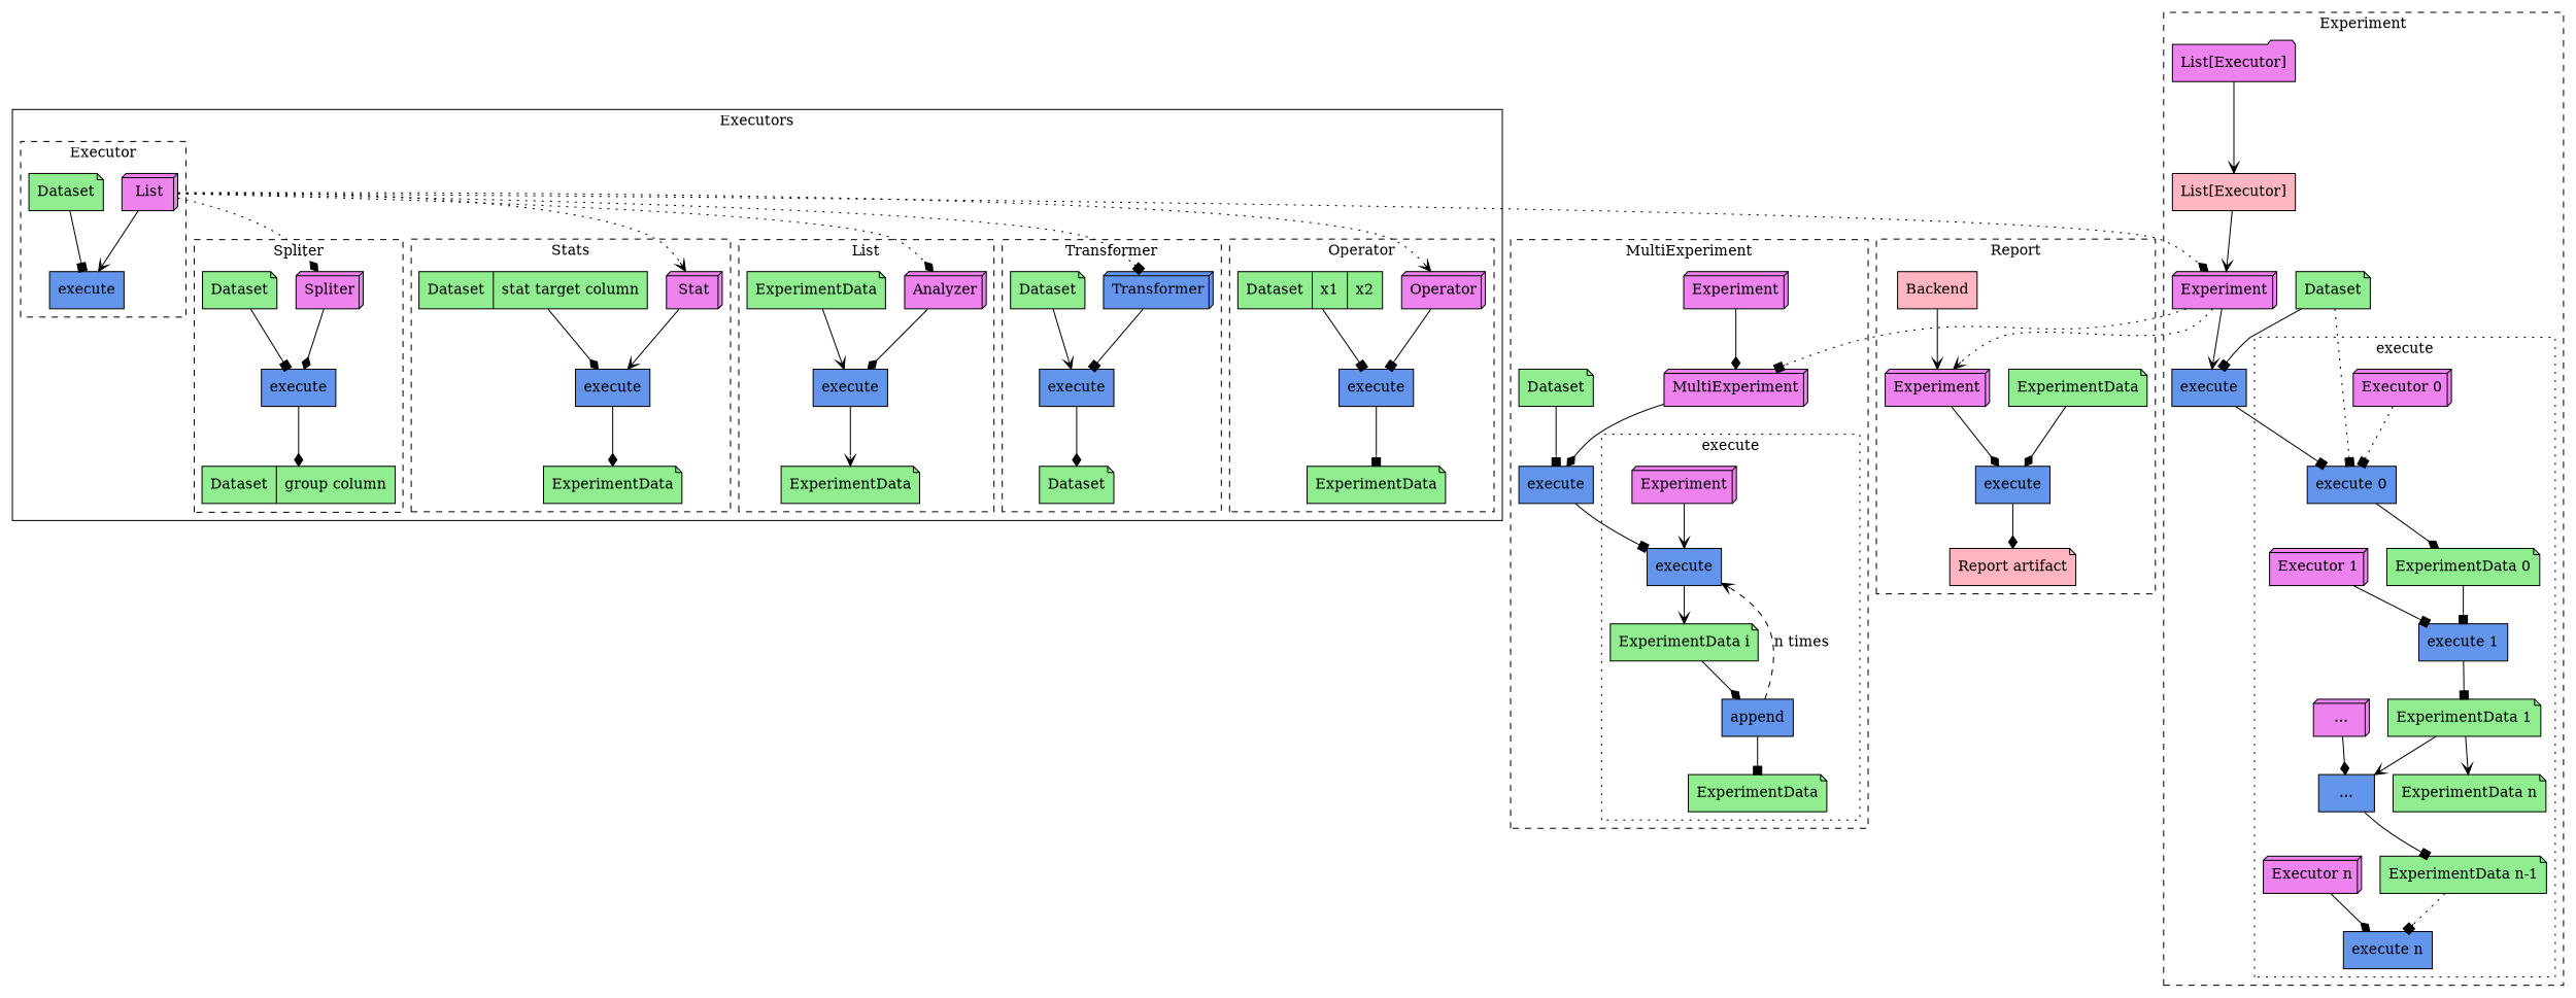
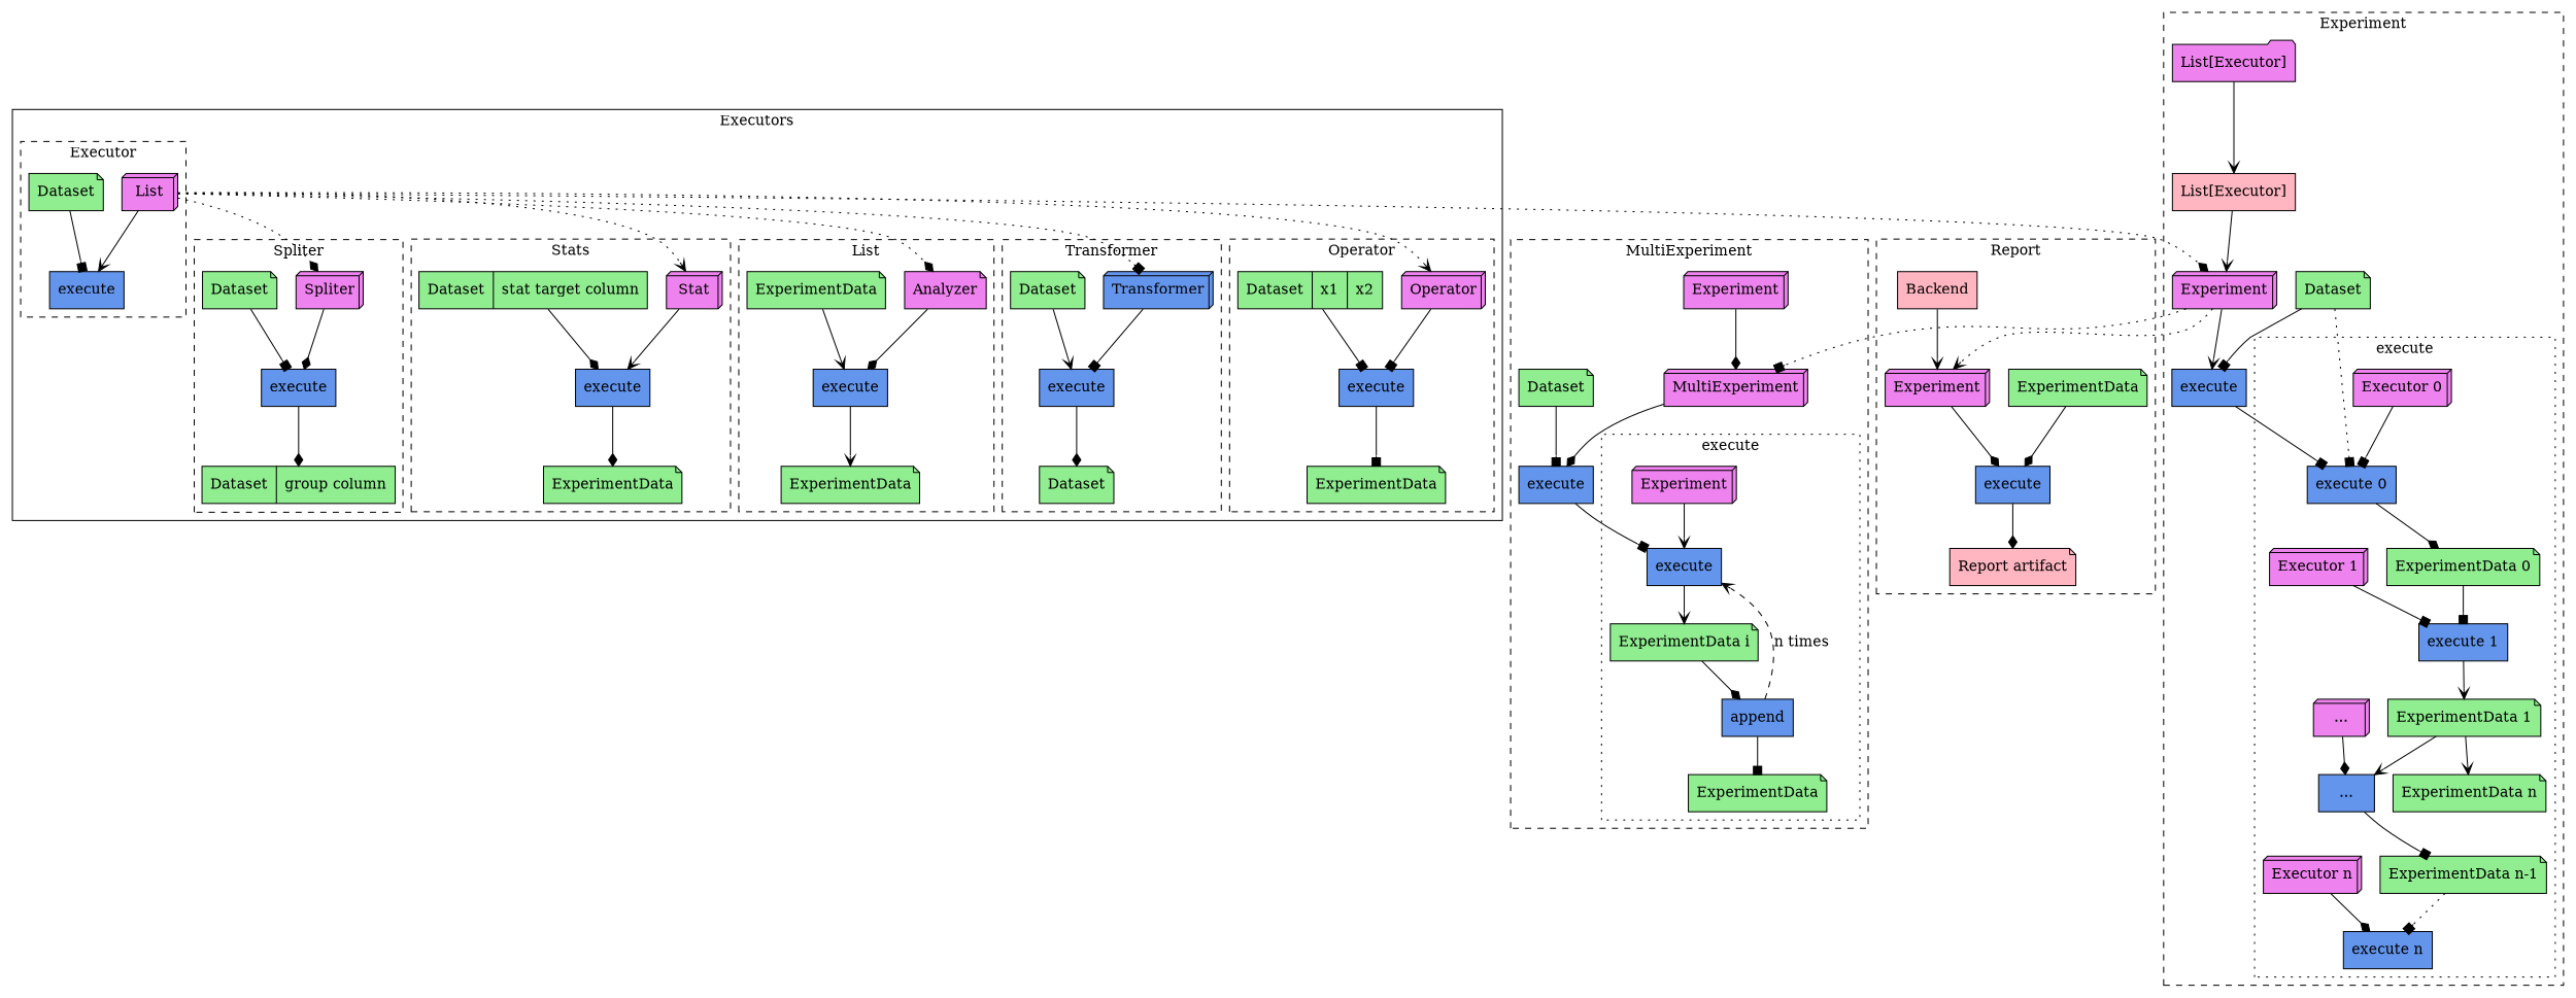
  digraph {
    compound=true
    node [fillcolor=lightgreen shape=note style=filled]
    edge [arrowhead=box]
    n1 [fillcolor=violet label=List shape=box3d]
    n2 [fillcolor=violet label="List[Executor]" shape=folder]
    n3 [fillcolor=violet label=Experiment shape=box3d]
    n4 [fillcolor=violet label="Executor 0" shape=box3d]
    n5 [fillcolor=violet label="Executor 1" shape=box3d]
    n6 [fillcolor=violet label="..." shape=box3d]
    n7 [fillcolor=violet label="Executor n" shape=box3d]
    n8 [fillcolor=violet label=Experiment shape=box3d]
    n9 [fillcolor=violet label=MultiExperiment shape=box3d]
    n10 [fillcolor=violet label=Experiment shape=box3d]
    n11 [fillcolor=violet label=Spliter shape=box3d]
    n12 [fillcolor=violet label=Stat shape=box3d]
-   n13 [fillcolor=violet label=Analyzer shape=box3d]
+   n13 [fillcolor=violet label=Analyzer]
    n14 [fillcolor=cornflowerblue label=Transformer shape=box3d]
    n15 [fillcolor=violet label=Operator shape=box3d]
    n16 [fillcolor=violet label=Experiment shape=box3d]
    n17 [fillcolor=cornflowerblue label=execute shape=box]
    n18 [fillcolor=cornflowerblue label=execute shape=box]
    n19 [fillcolor=cornflowerblue label="execute 0" shape=box]
    n20 [fillcolor=cornflowerblue label="execute 1" shape=box]
    n21 [fillcolor=cornflowerblue label="..." shape=box]
    n22 [fillcolor=cornflowerblue label="execute n" shape=box]
    n23 [fillcolor=cornflowerblue label=execute shape=box]
    n24 [fillcolor=cornflowerblue label=execute shape=box]
    n25 [fillcolor=cornflowerblue label=append shape=box]
    n26 [fillcolor=cornflowerblue label=execute shape=box]
    n27 [fillcolor=cornflowerblue label=execute shape=box]
    n28 [fillcolor=cornflowerblue label=execute shape=box]
    n29 [fillcolor=cornflowerblue label=execute shape=box]
    n30 [fillcolor=cornflowerblue label=execute shape=box]
    n31 [fillcolor=cornflowerblue label=execute shape=box]
    n32 [label=Dataset]
    n33 [label=Dataset]
    n34 [label="ExperimentData 0"]
    n35 [label="ExperimentData 1"]
    n36 [label="ExperimentData n-1"]
    n37 [label="ExperimentData n"]
    n38 [label=Dataset]
    n39 [label="ExperimentData i"]
    n40 [label=ExperimentData]
    n41 [label=Dataset]
    n42 [label="Dataset | group column" shape=record]
    n43 [label="Dataset | stat target column" shape=record]
    n44 [label=ExperimentData]
    n45 [label=ExperimentData]
    n46 [label=ExperimentData]
    n47 [label=Dataset]
    n48 [label=Dataset]
    n49 [label="Dataset | x1 | x2" shape=record]
    n50 [label=ExperimentData]
    n51 [label=ExperimentData]
    n52 [fillcolor=lightpink label="Report artifact"]
    n53 [fillcolor=lightpink label="List[Executor]" shape=record]
    n54 [fillcolor=lightpink label=Backend shape=record]
    subgraph sub_1 {
      n1
      n2
      n3
      n4
      n5
      n6
      n7
      n8
      n9
      n10
      n11
      n12
      n13
      n14
      n15
      n16
    }
    subgraph sub_2 {
      n17
      n18
      n19
      n20
      n21
      n22
      n23
      n24
      n25
      n26
      n27
      n28
      n29
      n30
      n31
    }
    subgraph sub_3 {
      n32
      n33
      n34
      n35
      n36
      n37
      n38
      n39
      n40
      n41
      n42
      n43
      n44
      n45
      n46
      n47
      n48
      n49
      n50
      n51
      n52
    }
    subgraph sub_4 {
      n53
      n54
    }
    subgraph cluster_5 {
      label=Executors
      subgraph cluster_6 {
        label=Executor
        style=dashed
        n1
        n17
        n32
      }
      subgraph cluster_7 {
        label=Spliter
        style=dashed
        n11
        n26
        n41
        n42
      }
      subgraph cluster_8 {
        label=Stats
        style=dashed
        n12
        n27
        n43
        n44
      }
      subgraph cluster_9 {
        label=List
        style=dashed
        n13
        n28
        n45
        n46
      }
      subgraph cluster_10 {
        label=Transformer
        style=dashed
        n14
        n29
        n47
        n48
      }
      subgraph cluster_11 {
        label=Operator
        style=dashed
        n15
        n30
        n49
        n50
      }
    }
    subgraph cluster_12 {
      label=Experiment
      style=dashed
      n2
      n3
      n18
      n33
      n53
      subgraph cluster_13 {
        label=execute
        style=dotted
        n4
        n5
        n6
        n7
        n19
        n20
        n21
        n22
        n34
        n35
        n36
        n37
      }
    }
    subgraph cluster_14 {
      label=MultiExperiment
      style=dashed
      n8
      n9
      n23
      n38
      subgraph cluster_15 {
        label=execute
        style=dotted
        n10
        n24
        n25
        n39
        n40
      }
    }
    subgraph cluster_16 {
      label=Report
      style=dashed
      n16
      n31
      n51
      n52
      n54
    }
    n1 -> n3 [arrowhead=diamond style=dotted]
    n1 -> n11 [arrowhead=diamond style=dotted]
    n1 -> n12 [arrowhead=vee style=dotted]
    n1 -> n13 [arrowhead=diamond style=dotted]
    n1 -> n14 [style=dotted]
    n1 -> n15 [arrowhead=vee style=dotted]
    n1 -> n17 [arrowhead=vee]
    n2 -> n53 [arrowhead=vee]
    n3 -> n9 [style=dotted]
    n3 -> n16 [arrowhead=vee style=dotted]
    n3 -> n18 [arrowhead=vee]
-   n4 -> n19 [style=dotted]
+   n4 -> n19
    n5 -> n20
    n6 -> n21 [arrowhead=diamond]
    n7 -> n22 [arrowhead=diamond]
    n8 -> n9 [arrowhead=diamond]
    n9 -> n23 [arrowhead=diamond]
    n10 -> n24 [arrowhead=vee]
    n11 -> n26 [arrowhead=diamond]
    n12 -> n27 [arrowhead=vee]
    n13 -> n28 [arrowhead=diamond]
    n14 -> n29
    n15 -> n30
    n16 -> n31 [arrowhead=diamond]
    n18 -> n19
    n19 -> n34 [arrowhead=diamond]
-   n20 -> n35
+   n20 -> n35 [arrowhead=vee]
    n21 -> n36
    n23 -> n24
    n24 -> n39 [arrowhead=vee]
    n25 -> n24 [arrowhead=vee label="n times" style=dashed]
    n25 -> n40
    n26 -> n42 [arrowhead=diamond]
    n27 -> n44 [arrowhead=diamond]
    n28 -> n46 [arrowhead=vee]
    n29 -> n48 [arrowhead=diamond]
    n30 -> n50
    n31 -> n52 [arrowhead=diamond]
    n32 -> n17
    n33 -> n18
    n33 -> n19 [style=dotted]
    n34 -> n20
    n35 -> n21 [arrowhead=vee]
    n35 -> n37 [arrowhead=vee]
    n36 -> n22 [style=dotted]
    n38 -> n23
    n39 -> n25 [arrowhead=diamond]
    n41 -> n26
    n43 -> n27 [arrowhead=diamond]
    n45 -> n28 [arrowhead=vee]
    n47 -> n29 [arrowhead=vee]
    n49 -> n30
    n51 -> n31 [arrowhead=diamond]
    n53 -> n3 [arrowhead=vee]
    n54 -> n16 [arrowhead=vee]
  }
